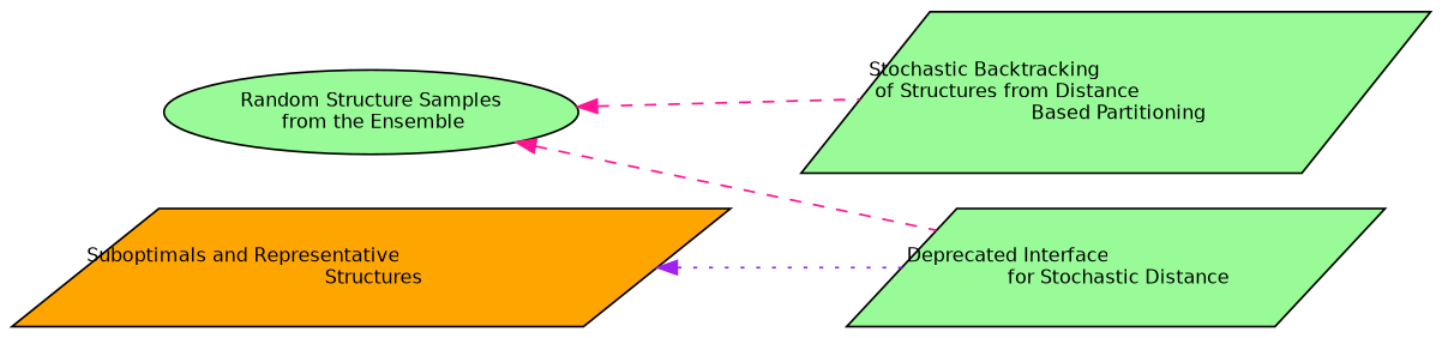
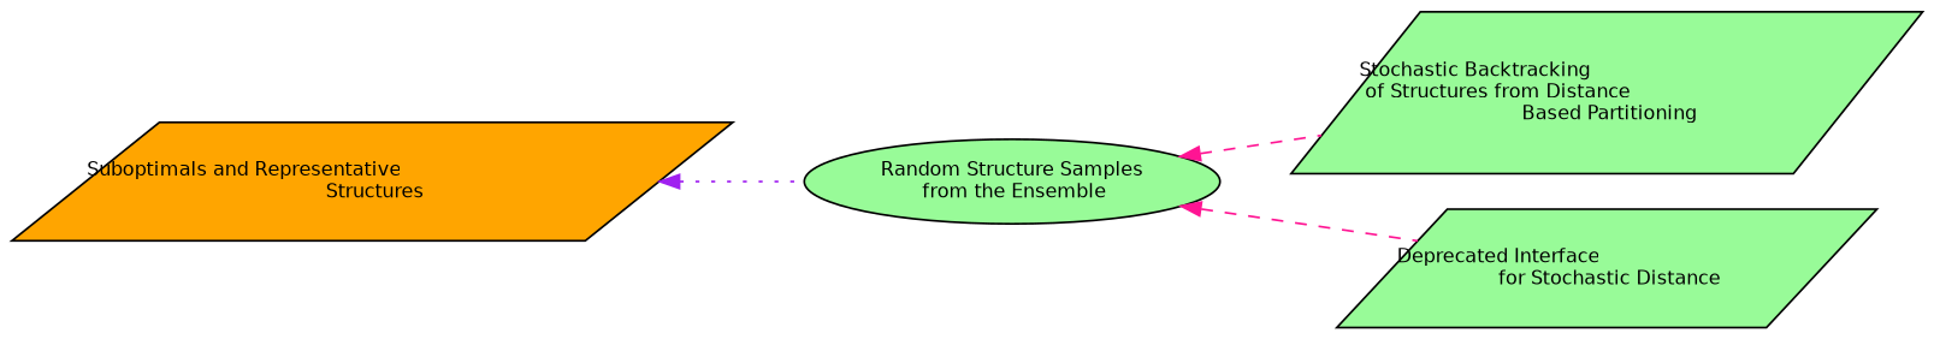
  digraph {
    rankdir=LR
    node [color=black fillcolor=palegreen fontname=Helvetica fontsize=10 shape=parallelogram style=filled]
    edge [color=deeppink dir=back fontname=Helvetica fontsize=10 labelfontname=Helvetica labelfontsize=10 shape=plaintext style=dashed]
    n1 [height=0.2 label="Stochastic Backtracking\l of Structures from Distance\l Based Partitioning" width=0.4]
    n2 [fontcolor=black height=0.2 label="Random Structure Samples\l from the Ensemble" shape=ellipse width=0.4]
    n3 [height=0.2 label="Deprecated Interface\l for Stochastic Distance" width=0.4]
    n4 [fillcolor=orange height=0.2 label="Suboptimals and Representative\l Structures" width=0.4]
    n2 -> n1
    n2 -> n3
-   n4 -> n3 [color=purple style=dotted]
+   n4 -> n2 [color=purple style=dotted]
  }
